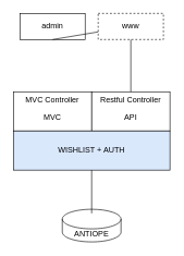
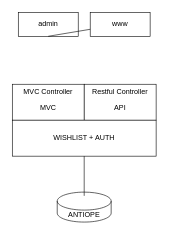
  <mxCell id="0" />
  <mxCell id="1" parent="0" />
  <mxCell id="2" value="MVC" style="rounded=0;whiteSpace=wrap;html=1;verticalAlign=bottom;spacingBottom=12;" vertex="1" parent="1"><mxGeometry x="20" y="140" width="120" height="60" as="geometry" /></mxCell>
  <mxCell id="3" value="API" style="rounded=0;whiteSpace=wrap;html=1;verticalAlign=bottom;spacingBottom=12;" vertex="1" parent="1"><mxGeometry x="140" y="140" width="120" height="60" as="geometry" /></mxCell>
- <mxCell id="4" value="WISHLIST + AUTH" style="rounded=0;whiteSpace=wrap;html=1;fillColor=#dae8fc;" vertex="1" parent="1"><mxGeometry x="20" y="200" width="240" height="60" as="geometry" /></mxCell>
+ <mxCell id="4" value="WISHLIST + AUTH" style="rounded=0;whiteSpace=wrap;html=1;" vertex="1" parent="1"><mxGeometry x="20" y="200" width="240" height="60" as="geometry" /></mxCell>
  <mxCell id="5" value="ANTIOPE" style="shape=cylinder3;whiteSpace=wrap;html=1;boundedLbl=1;backgroundOutline=1;size=15;" vertex="1" parent="1"><mxGeometry x="95" y="320" width="90" height="50" as="geometry" /></mxCell>
  <mxCell id="6" value="" style="endArrow=none;html=1;rounded=0;exitX=0.5;exitY=0.125;exitDx=0;exitDy=0;exitPerimeter=0;entryX=0.5;entryY=1;entryDx=0;entryDy=0;" edge="1" parent="1" source="5" target="4"><mxGeometry width="50" height="50" relative="1" as="geometry"><mxPoint x="210" y="310" as="sourcePoint" /><mxPoint x="260" y="260" as="targetPoint" /></mxGeometry></mxCell>
  <mxCell id="7" value="admin" style="rounded=0;whiteSpace=wrap;html=1;" vertex="1" parent="1"><mxGeometry x="30" y="20" width="100" height="40" as="geometry" /></mxCell>
- <mxCell id="8" value="www" style="rounded=0;whiteSpace=wrap;html=1;dashed=1;" vertex="1" parent="1"><mxGeometry x="150" y="20" width="100" height="40" as="geometry" /></mxCell>
- <mxCell id="9" value="" style="endArrow=none;html=1;rounded=0;entryX=0.5;entryY=1;entryDx=0;entryDy=0;exitX=0.5;exitY=0;exitDx=0;exitDy=0;" edge="1" parent="1" source="3" target="8"><mxGeometry width="50" height="50" relative="1" as="geometry"><mxPoint x="210" y="310" as="sourcePoint" /><mxPoint x="260" y="260" as="targetPoint" /></mxGeometry></mxCell>
+ <mxCell id="8" value="www" style="rounded=0;whiteSpace=wrap;html=1;" vertex="1" parent="1"><mxGeometry x="150" y="20" width="100" height="40" as="geometry" /></mxCell>
  <mxCell id="10" value="" style="endArrow=none;html=1;rounded=0;exitX=0.5;exitY=1;exitDx=0;exitDy=0;" edge="1" parent="1" source="7" target="8"><mxGeometry width="50" height="50" relative="1" as="geometry"><mxPoint x="210" y="310" as="sourcePoint" /><mxPoint x="260" y="260" as="targetPoint" /></mxGeometry></mxCell>
  <mxCell id="11" value="MVC Controller" style="text;html=1;strokeColor=none;fillColor=none;align=center;verticalAlign=middle;whiteSpace=wrap;rounded=0;" vertex="1" parent="1"><mxGeometry x="25" y="137" width="110" height="30" as="geometry" /></mxCell>
  <mxCell id="12" value="Restful Controller" style="text;html=1;strokeColor=none;fillColor=none;align=center;verticalAlign=middle;whiteSpace=wrap;rounded=0;" vertex="1" parent="1"><mxGeometry x="145" y="137" width="110" height="30" as="geometry" /></mxCell>
